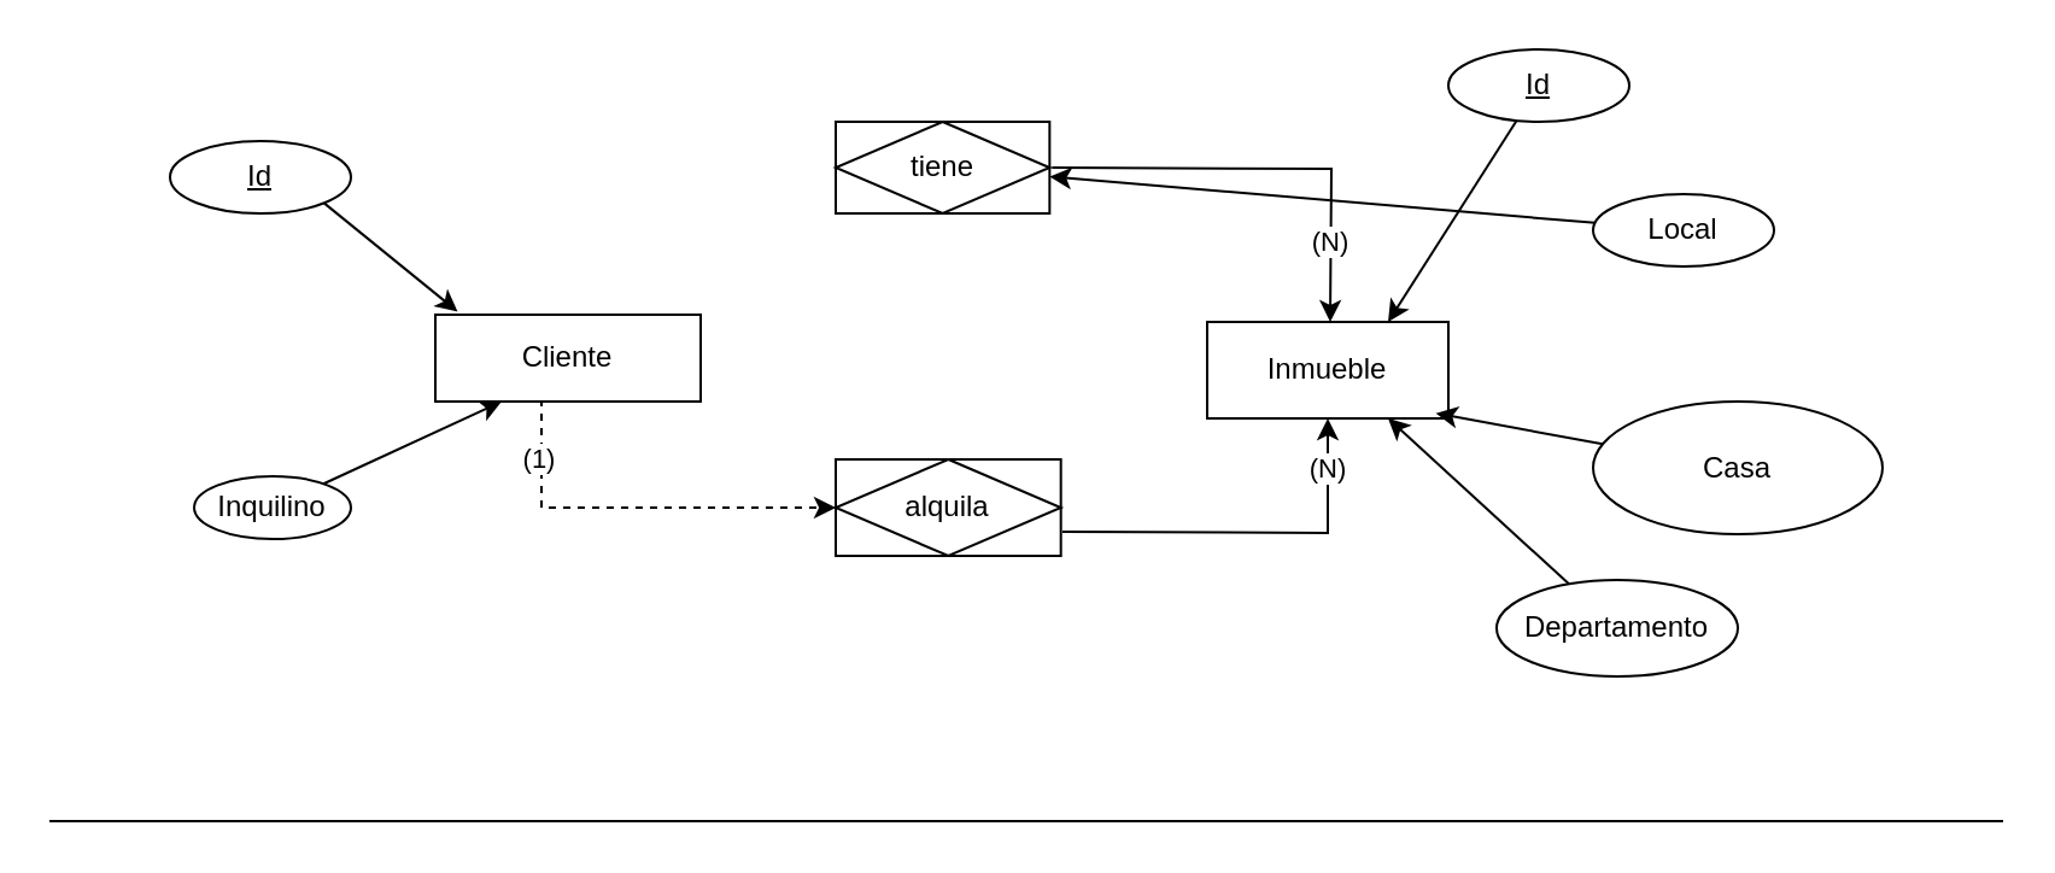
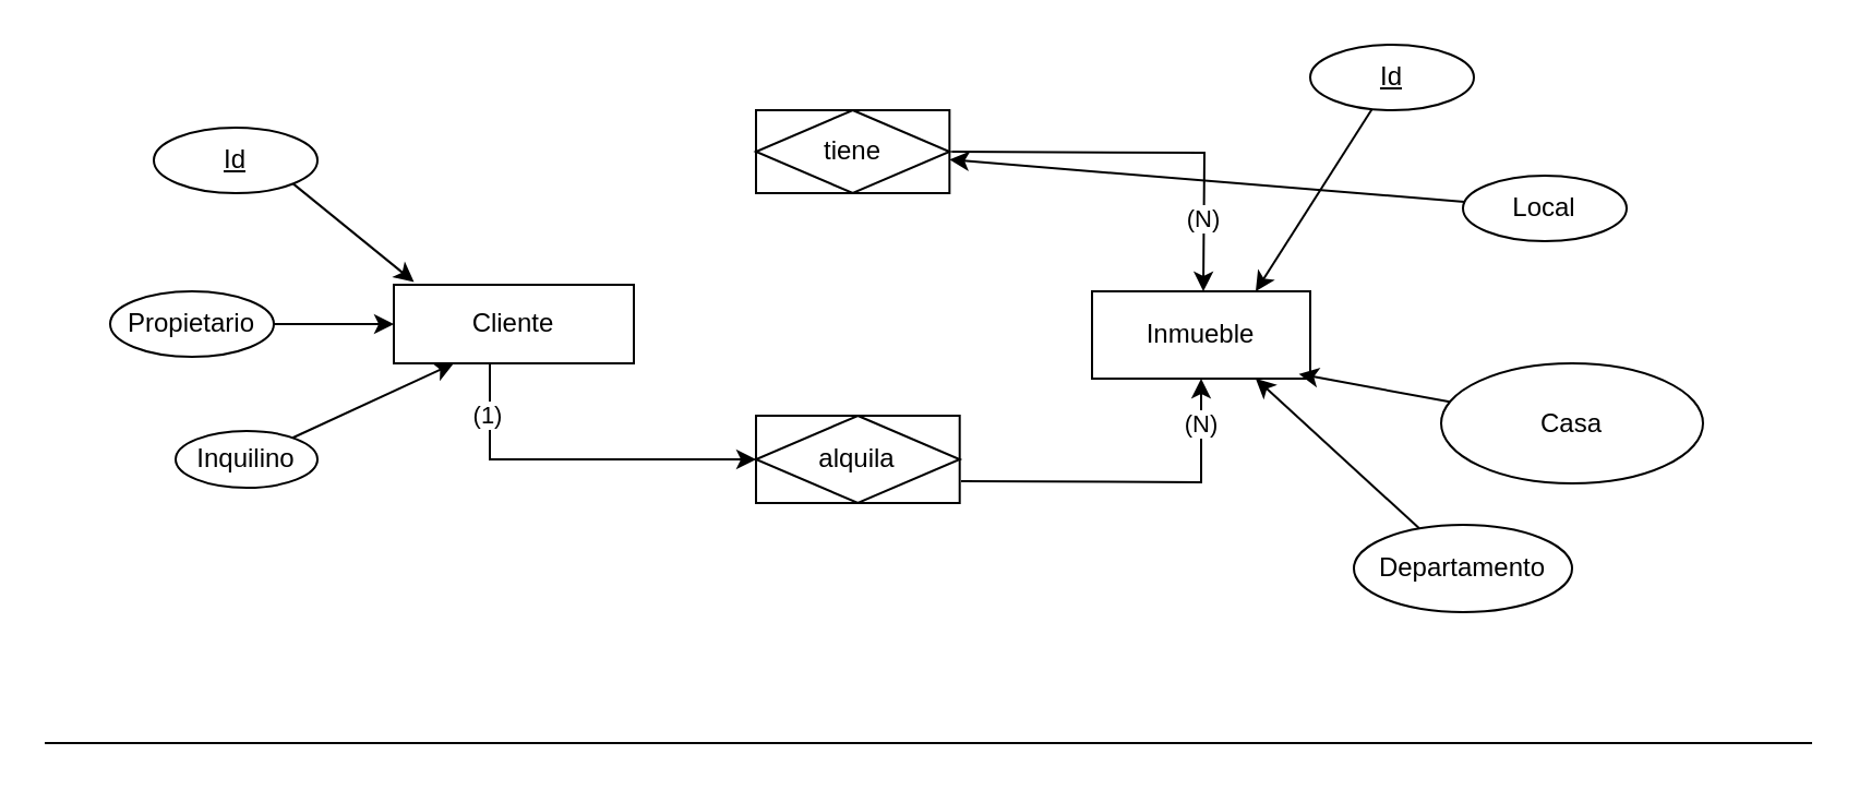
  <mxCell id="0" />
  <mxCell id="1" parent="0" />
- <mxCell id="2" style="edgeStyle=orthogonalEdgeStyle;rounded=0;orthogonalLoop=1;jettySize=auto;html=1;entryX=0;entryY=0.5;entryDx=0;entryDy=0;exitX=0.4;exitY=0.972;exitDx=0;exitDy=0;exitPerimeter=0;dashed=1;" parent="1" source="4" target="11" edge="1"><mxGeometry relative="1" as="geometry"><mxPoint x="210" y="170" as="sourcePoint" /></mxGeometry></mxCell>
+ <mxCell id="2" style="edgeStyle=orthogonalEdgeStyle;rounded=0;orthogonalLoop=1;jettySize=auto;html=1;entryX=0;entryY=0.5;entryDx=0;entryDy=0;exitX=0.4;exitY=0.972;exitDx=0;exitDy=0;exitPerimeter=0;" parent="1" source="4" target="11" edge="1"><mxGeometry relative="1" as="geometry"><mxPoint x="210" y="170" as="sourcePoint" /></mxGeometry></mxCell>
  <mxCell id="3" value="(1)" style="edgeLabel;html=1;align=center;verticalAlign=middle;resizable=0;points=[];" parent="2" vertex="1" connectable="0"><mxGeometry x="-0.701" y="-2" relative="1" as="geometry"><mxPoint as="offset" /></mxGeometry></mxCell>
  <mxCell id="4" value="Cliente" style="whiteSpace=wrap;html=1;align=center;" parent="1" vertex="1"><mxGeometry x="180" y="130" width="110" height="36" as="geometry" /></mxCell>
  <mxCell id="5" value="Inmueble" style="whiteSpace=wrap;html=1;align=center;" parent="1" vertex="1"><mxGeometry x="500" y="133" width="100" height="40" as="geometry" /></mxCell>
  <mxCell id="6" style="edgeStyle=orthogonalEdgeStyle;rounded=0;orthogonalLoop=1;jettySize=auto;html=1;entryX=0.5;entryY=0;entryDx=0;entryDy=0;" parent="1" edge="1"><mxGeometry relative="1" as="geometry"><mxPoint x="435.67" y="69.011" as="sourcePoint" /><mxPoint x="551" y="133" as="targetPoint" /></mxGeometry></mxCell>
  <mxCell id="7" value="(N)" style="edgeLabel;html=1;align=center;verticalAlign=middle;resizable=0;points=[];" parent="6" vertex="1" connectable="0"><mxGeometry x="0.632" y="-1" relative="1" as="geometry"><mxPoint as="offset" /></mxGeometry></mxCell>
  <mxCell id="8" value="tiene" style="shape=associativeEntity;whiteSpace=wrap;html=1;align=center;" parent="1" vertex="1"><mxGeometry x="346" y="50" width="88.67" height="38" as="geometry" /></mxCell>
  <mxCell id="9" style="edgeStyle=orthogonalEdgeStyle;rounded=0;orthogonalLoop=1;jettySize=auto;html=1;entryX=0.5;entryY=1;entryDx=0;entryDy=0;" parent="1" target="5" edge="1"><mxGeometry relative="1" as="geometry"><mxPoint x="440" y="220" as="sourcePoint" /></mxGeometry></mxCell>
  <mxCell id="10" value="(N)" style="edgeLabel;html=1;align=center;verticalAlign=middle;resizable=0;points=[];" parent="9" vertex="1" connectable="0"><mxGeometry x="0.721" y="1" relative="1" as="geometry"><mxPoint y="-1" as="offset" /></mxGeometry></mxCell>
  <mxCell id="11" value="alquila" style="shape=associativeEntity;whiteSpace=wrap;html=1;align=center;" parent="1" vertex="1"><mxGeometry x="346" y="190" width="93.34" height="40" as="geometry" /></mxCell>
  <mxCell id="12" value="Casa" style="ellipse;whiteSpace=wrap;html=1;align=center;" parent="1" vertex="1"><mxGeometry x="660" y="166" width="120" height="55" as="geometry" /></mxCell>
  <mxCell id="13" style="rounded=0;orthogonalLoop=1;jettySize=auto;html=1;entryX=0.75;entryY=1;entryDx=0;entryDy=0;" parent="1" source="14" target="5" edge="1"><mxGeometry relative="1" as="geometry" /></mxCell>
  <mxCell id="14" value="Departamento" style="ellipse;whiteSpace=wrap;html=1;align=center;" parent="1" vertex="1"><mxGeometry x="620" y="240" width="100" height="40" as="geometry" /></mxCell>
  <mxCell id="15" style="rounded=0;orthogonalLoop=1;jettySize=auto;html=1;" parent="1" source="16" target="8" edge="1"><mxGeometry relative="1" as="geometry" /></mxCell>
- <mxCell id="16" value="Local" style="ellipse;whiteSpace=wrap;html=1;align=center;" parent="1" vertex="1"><mxGeometry x="660" y="80" width="75" height="30" as="geometry" /></mxCell>
+ <mxCell id="16" value="Local" style="ellipse;whiteSpace=wrap;html=1;align=center;" parent="1" vertex="1"><mxGeometry x="670" y="80" width="75" height="30" as="geometry" /></mxCell>
+ <mxCell id="17" style="rounded=0;orthogonalLoop=1;jettySize=auto;html=1;entryX=0;entryY=0.5;entryDx=0;entryDy=0;" parent="1" source="18" target="4" edge="1"><mxGeometry relative="1" as="geometry" /></mxCell>
+ <mxCell id="18" value="Propietario" style="ellipse;whiteSpace=wrap;html=1;align=center;" parent="1" vertex="1"><mxGeometry x="50" y="133" width="75" height="30" as="geometry" /></mxCell>
  <mxCell id="19" style="rounded=0;orthogonalLoop=1;jettySize=auto;html=1;entryX=0.25;entryY=1;entryDx=0;entryDy=0;" parent="1" source="20" target="4" edge="1"><mxGeometry relative="1" as="geometry" /></mxCell>
  <mxCell id="20" value="&lt;div&gt;Inquilino&lt;/div&gt;" style="ellipse;whiteSpace=wrap;html=1;align=center;" parent="1" vertex="1"><mxGeometry x="80" y="197" width="65" height="26" as="geometry" /></mxCell>
  <mxCell id="21" value="Id" style="ellipse;whiteSpace=wrap;html=1;align=center;fontStyle=4;" parent="1" vertex="1"><mxGeometry x="70" y="58" width="75" height="30" as="geometry" /></mxCell>
  <mxCell id="22" style="rounded=0;orthogonalLoop=1;jettySize=auto;html=1;entryX=0.75;entryY=0;entryDx=0;entryDy=0;" parent="1" source="23" target="5" edge="1"><mxGeometry relative="1" as="geometry" /></mxCell>
  <mxCell id="23" value="Id" style="ellipse;whiteSpace=wrap;html=1;align=center;fontStyle=4;" parent="1" vertex="1"><mxGeometry x="600" y="20" width="75" height="30" as="geometry" /></mxCell>
  <mxCell id="24" style="rounded=0;orthogonalLoop=1;jettySize=auto;html=1;exitX=1;exitY=1;exitDx=0;exitDy=0;entryX=0.084;entryY=-0.036;entryDx=0;entryDy=0;entryPerimeter=0;" parent="1" source="21" target="4" edge="1"><mxGeometry relative="1" as="geometry" /></mxCell>
  <mxCell id="25" style="rounded=0;orthogonalLoop=1;jettySize=auto;html=1;entryX=0.948;entryY=0.947;entryDx=0;entryDy=0;entryPerimeter=0;" parent="1" source="12" target="5" edge="1"><mxGeometry relative="1" as="geometry" /></mxCell>
  <mxCell id="26" value="" style="endArrow=none;html=1;rounded=0;" edge="1" parent="1"><mxGeometry width="50" height="50" relative="1" as="geometry"><mxPoint x="20" y="340" as="sourcePoint" /><mxPoint x="830" y="340" as="targetPoint" /></mxGeometry></mxCell>
